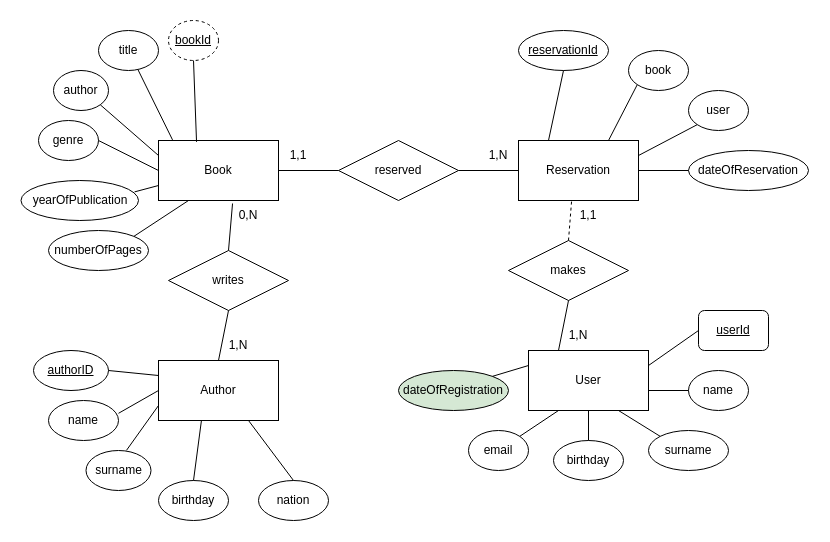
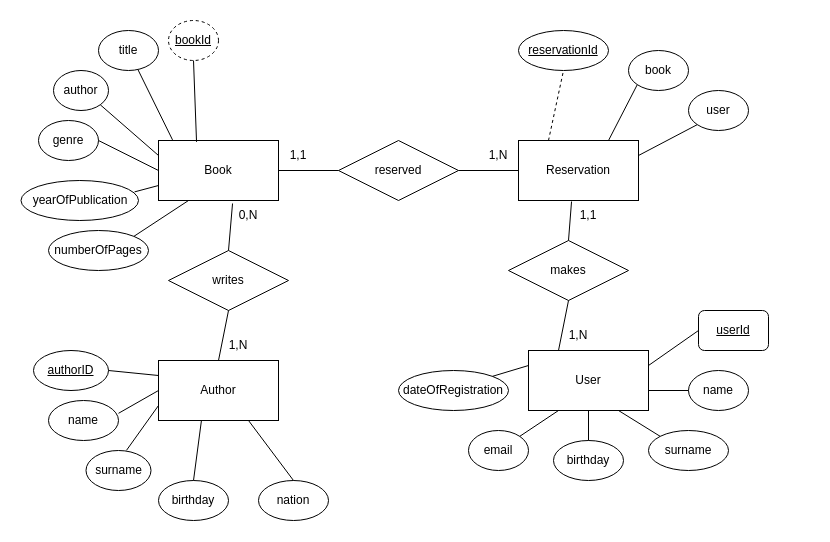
  <mxCell id="0" />
  <mxCell id="1" parent="0" />
  <mxCell id="2" value="Book" style="whiteSpace=wrap;html=1;align=center;" parent="1" vertex="1"><mxGeometry x="158" y="140" width="120" height="60" as="geometry" /></mxCell>
  <mxCell id="3" value="Author" style="whiteSpace=wrap;html=1;align=center;" parent="1" vertex="1"><mxGeometry x="158" y="360" width="120" height="60" as="geometry" /></mxCell>
  <mxCell id="4" value="User" style="whiteSpace=wrap;html=1;align=center;" parent="1" vertex="1"><mxGeometry x="528" y="350" width="120" height="60" as="geometry" /></mxCell>
  <mxCell id="5" value="Reservation" style="whiteSpace=wrap;html=1;align=center;" parent="1" vertex="1"><mxGeometry x="518" y="140" width="120" height="60" as="geometry" /></mxCell>
  <mxCell id="6" value="" style="endArrow=none;html=1;rounded=0;exitX=0.117;exitY=-0.01;exitDx=0;exitDy=0;exitPerimeter=0;" parent="1" source="2" target="7" edge="1"><mxGeometry width="50" height="50" relative="1" as="geometry"><mxPoint x="138" y="140" as="sourcePoint" /><mxPoint x="158" y="190" as="targetPoint" /><Array as="points" /></mxGeometry></mxCell>
  <mxCell id="7" value="title" style="ellipse;whiteSpace=wrap;html=1;align=center;" parent="1" vertex="1"><mxGeometry x="98" y="30" width="60" height="40" as="geometry" /></mxCell>
  <mxCell id="8" value="bookId" style="ellipse;whiteSpace=wrap;html=1;align=center;fontStyle=4;dashed=1;" parent="1" vertex="1"><mxGeometry x="168" y="20" width="50" height="40" as="geometry" /></mxCell>
  <mxCell id="9" value="" style="endArrow=none;html=1;rounded=0;exitX=0.5;exitY=1;exitDx=0;exitDy=0;entryX=0.317;entryY=0.023;entryDx=0;entryDy=0;entryPerimeter=0;" parent="1" source="8" target="2" edge="1"><mxGeometry width="50" height="50" relative="1" as="geometry"><mxPoint x="128" y="95" as="sourcePoint" /><mxPoint x="198" y="100" as="targetPoint" /></mxGeometry></mxCell>
  <mxCell id="10" value="author" style="ellipse;whiteSpace=wrap;html=1;align=center;" parent="1" vertex="1"><mxGeometry x="53" y="70" width="55" height="40" as="geometry" /></mxCell>
  <mxCell id="11" value="" style="endArrow=none;html=1;rounded=0;exitX=1;exitY=1;exitDx=0;exitDy=0;entryX=0;entryY=0.25;entryDx=0;entryDy=0;" parent="1" source="10" target="2" edge="1"><mxGeometry width="50" height="50" relative="1" as="geometry"><mxPoint x="108" y="210" as="sourcePoint" /><mxPoint x="138" y="170" as="targetPoint" /></mxGeometry></mxCell>
  <mxCell id="12" value="genre" style="ellipse;whiteSpace=wrap;html=1;align=center;" parent="1" vertex="1"><mxGeometry x="38" y="120" width="60" height="40" as="geometry" /></mxCell>
  <mxCell id="13" value="" style="endArrow=none;html=1;rounded=0;exitX=1;exitY=0.5;exitDx=0;exitDy=0;entryX=0;entryY=0.5;entryDx=0;entryDy=0;" parent="1" source="12" target="2" edge="1"><mxGeometry width="50" height="50" relative="1" as="geometry"><mxPoint x="108" y="230" as="sourcePoint" /><mxPoint x="158" y="180" as="targetPoint" /></mxGeometry></mxCell>
  <mxCell id="14" value="yearOfPublication" style="ellipse;whiteSpace=wrap;html=1;align=center;" parent="1" vertex="1"><mxGeometry x="20.5" y="180" width="117.5" height="40" as="geometry" /></mxCell>
  <mxCell id="15" value="" style="endArrow=none;html=1;rounded=0;exitX=0.966;exitY=0.285;exitDx=0;exitDy=0;exitPerimeter=0;entryX=0;entryY=0.75;entryDx=0;entryDy=0;" parent="1" source="14" target="2" edge="1"><mxGeometry width="50" height="50" relative="1" as="geometry"><mxPoint x="128" y="250" as="sourcePoint" /><mxPoint x="178" y="200" as="targetPoint" /></mxGeometry></mxCell>
  <mxCell id="16" value="numberOfPages" style="ellipse;whiteSpace=wrap;html=1;align=center;" parent="1" vertex="1"><mxGeometry x="48" y="230" width="100" height="40" as="geometry" /></mxCell>
  <mxCell id="17" value="" style="endArrow=none;html=1;rounded=0;exitX=1;exitY=0;exitDx=0;exitDy=0;entryX=0.25;entryY=1;entryDx=0;entryDy=0;" parent="1" source="16" target="2" edge="1"><mxGeometry width="50" height="50" relative="1" as="geometry"><mxPoint x="138" y="250" as="sourcePoint" /><mxPoint x="168" y="220" as="targetPoint" /></mxGeometry></mxCell>
  <mxCell id="18" value="writes" style="shape=rhombus;perimeter=rhombusPerimeter;whiteSpace=wrap;html=1;align=center;" parent="1" vertex="1"><mxGeometry x="168" y="250" width="120" height="60" as="geometry" /></mxCell>
  <mxCell id="19" value="" style="endArrow=none;html=1;rounded=0;exitX=0.5;exitY=0;exitDx=0;exitDy=0;entryX=0.617;entryY=1.05;entryDx=0;entryDy=0;entryPerimeter=0;" parent="1" source="18" target="2" edge="1"><mxGeometry width="50" height="50" relative="1" as="geometry"><mxPoint x="193" y="230" as="sourcePoint" /><mxPoint x="243" y="180" as="targetPoint" /></mxGeometry></mxCell>
  <mxCell id="20" value="" style="endArrow=none;html=1;rounded=0;exitX=0.5;exitY=0;exitDx=0;exitDy=0;entryX=0.5;entryY=1;entryDx=0;entryDy=0;" parent="1" source="3" target="18" edge="1"><mxGeometry width="50" height="50" relative="1" as="geometry"><mxPoint x="213" y="310" as="sourcePoint" /><mxPoint x="263" y="260" as="targetPoint" /><Array as="points" /></mxGeometry></mxCell>
  <mxCell id="21" value="reserved" style="shape=rhombus;perimeter=rhombusPerimeter;whiteSpace=wrap;html=1;align=center;" parent="1" vertex="1"><mxGeometry x="338" y="140" width="120" height="60" as="geometry" /></mxCell>
  <mxCell id="22" value="" style="endArrow=none;html=1;rounded=0;exitX=1;exitY=0.5;exitDx=0;exitDy=0;entryX=0;entryY=0.5;entryDx=0;entryDy=0;" parent="1" source="2" target="21" edge="1"><mxGeometry width="50" height="50" relative="1" as="geometry"><mxPoint x="298" y="190" as="sourcePoint" /><mxPoint x="348" y="140" as="targetPoint" /><Array as="points" /></mxGeometry></mxCell>
  <mxCell id="23" value="" style="endArrow=none;html=1;rounded=0;entryX=0;entryY=0.5;entryDx=0;entryDy=0;exitX=1;exitY=0.5;exitDx=0;exitDy=0;" parent="1" source="21" target="5" edge="1"><mxGeometry width="50" height="50" relative="1" as="geometry"><mxPoint x="458" y="210" as="sourcePoint" /><mxPoint x="508" y="160" as="targetPoint" /><Array as="points" /></mxGeometry></mxCell>
  <mxCell id="24" value="makes" style="shape=rhombus;perimeter=rhombusPerimeter;whiteSpace=wrap;html=1;align=center;" parent="1" vertex="1"><mxGeometry x="508" y="240" width="120" height="60" as="geometry" /></mxCell>
  <mxCell id="25" value="" style="endArrow=none;html=1;rounded=0;entryX=0.5;entryY=1;entryDx=0;entryDy=0;exitX=0.25;exitY=0;exitDx=0;exitDy=0;" parent="1" source="4" target="24" edge="1"><mxGeometry width="50" height="50" relative="1" as="geometry"><mxPoint x="398" y="370" as="sourcePoint" /><mxPoint x="448" y="320" as="targetPoint" /></mxGeometry></mxCell>
- <mxCell id="26" value="" style="endArrow=none;html=1;rounded=0;entryX=0.442;entryY=1.017;entryDx=0;entryDy=0;entryPerimeter=0;exitX=0.5;exitY=0;exitDx=0;exitDy=0;dashed=1;" parent="1" source="24" target="5" edge="1"><mxGeometry width="50" height="50" relative="1" as="geometry"><mxPoint x="398" y="370" as="sourcePoint" /><mxPoint x="448" y="320" as="targetPoint" /></mxGeometry></mxCell>
+ <mxCell id="26" value="" style="endArrow=none;html=1;rounded=0;entryX=0.442;entryY=1.017;entryDx=0;entryDy=0;entryPerimeter=0;exitX=0.5;exitY=0;exitDx=0;exitDy=0;" parent="1" source="24" target="5" edge="1"><mxGeometry width="50" height="50" relative="1" as="geometry"><mxPoint x="398" y="370" as="sourcePoint" /><mxPoint x="448" y="320" as="targetPoint" /></mxGeometry></mxCell>
  <mxCell id="27" value="0,N" style="text;html=1;strokeColor=none;fillColor=none;align=center;verticalAlign=middle;whiteSpace=wrap;rounded=0;" parent="1" vertex="1"><mxGeometry x="218" y="200" width="60" height="30" as="geometry" /></mxCell>
  <mxCell id="28" value="1,N" style="text;html=1;strokeColor=none;fillColor=none;align=center;verticalAlign=middle;whiteSpace=wrap;rounded=0;" parent="1" vertex="1"><mxGeometry x="208" y="330" width="60" height="30" as="geometry" /></mxCell>
  <mxCell id="29" value="1,1" style="text;html=1;strokeColor=none;fillColor=none;align=center;verticalAlign=middle;whiteSpace=wrap;rounded=0;" parent="1" vertex="1"><mxGeometry x="268" y="140" width="60" height="30" as="geometry" /></mxCell>
  <mxCell id="30" value="1,N" style="text;html=1;strokeColor=none;fillColor=none;align=center;verticalAlign=middle;whiteSpace=wrap;rounded=0;" parent="1" vertex="1"><mxGeometry x="468" y="140" width="60" height="30" as="geometry" /></mxCell>
  <mxCell id="31" value="1,N" style="text;html=1;strokeColor=none;fillColor=none;align=center;verticalAlign=middle;whiteSpace=wrap;rounded=0;" parent="1" vertex="1"><mxGeometry x="548" y="320" width="60" height="30" as="geometry" /></mxCell>
  <mxCell id="32" value="1,1" style="text;html=1;strokeColor=none;fillColor=none;align=center;verticalAlign=middle;whiteSpace=wrap;rounded=0;" parent="1" vertex="1"><mxGeometry x="558" y="200" width="60" height="30" as="geometry" /></mxCell>
  <mxCell id="33" value="authorID" style="ellipse;whiteSpace=wrap;html=1;align=center;fontStyle=4;" parent="1" vertex="1"><mxGeometry x="33" y="350" width="75" height="40" as="geometry" /></mxCell>
  <mxCell id="34" value="name" style="ellipse;whiteSpace=wrap;html=1;align=center;" parent="1" vertex="1"><mxGeometry x="48" y="400" width="70" height="40" as="geometry" /></mxCell>
  <mxCell id="35" value="surname" style="ellipse;whiteSpace=wrap;html=1;align=center;" parent="1" vertex="1"><mxGeometry x="85.5" y="450" width="65" height="40" as="geometry" /></mxCell>
  <mxCell id="36" value="birthday" style="ellipse;whiteSpace=wrap;html=1;align=center;" parent="1" vertex="1"><mxGeometry x="158" y="480" width="70" height="40" as="geometry" /></mxCell>
  <mxCell id="37" value="nation" style="ellipse;whiteSpace=wrap;html=1;align=center;" parent="1" vertex="1"><mxGeometry x="258" y="480" width="70" height="40" as="geometry" /></mxCell>
  <mxCell id="38" value="" style="endArrow=none;html=1;rounded=0;exitX=1;exitY=0.5;exitDx=0;exitDy=0;entryX=0;entryY=0.25;entryDx=0;entryDy=0;" parent="1" source="33" target="3" edge="1"><mxGeometry width="50" height="50" relative="1" as="geometry"><mxPoint x="398" y="370" as="sourcePoint" /><mxPoint x="448" y="320" as="targetPoint" /></mxGeometry></mxCell>
  <mxCell id="39" value="" style="endArrow=none;html=1;rounded=0;exitX=1;exitY=0.32;exitDx=0;exitDy=0;exitPerimeter=0;entryX=0;entryY=0.5;entryDx=0;entryDy=0;" parent="1" source="34" target="3" edge="1"><mxGeometry width="50" height="50" relative="1" as="geometry"><mxPoint x="398" y="370" as="sourcePoint" /><mxPoint x="448" y="320" as="targetPoint" /></mxGeometry></mxCell>
  <mxCell id="40" value="" style="endArrow=none;html=1;rounded=0;exitX=0.623;exitY=-0.005;exitDx=0;exitDy=0;exitPerimeter=0;entryX=0;entryY=0.75;entryDx=0;entryDy=0;" parent="1" source="35" target="3" edge="1"><mxGeometry width="50" height="50" relative="1" as="geometry"><mxPoint x="398" y="370" as="sourcePoint" /><mxPoint x="448" y="320" as="targetPoint" /></mxGeometry></mxCell>
  <mxCell id="41" value="" style="endArrow=none;html=1;rounded=0;exitX=0.5;exitY=0;exitDx=0;exitDy=0;entryX=0.358;entryY=0.997;entryDx=0;entryDy=0;entryPerimeter=0;" parent="1" source="36" target="3" edge="1"><mxGeometry width="50" height="50" relative="1" as="geometry"><mxPoint x="398" y="370" as="sourcePoint" /><mxPoint x="448" y="320" as="targetPoint" /></mxGeometry></mxCell>
  <mxCell id="42" value="" style="endArrow=none;html=1;rounded=0;exitX=0.5;exitY=0;exitDx=0;exitDy=0;entryX=0.75;entryY=1;entryDx=0;entryDy=0;" parent="1" source="37" target="3" edge="1"><mxGeometry width="50" height="50" relative="1" as="geometry"><mxPoint x="398" y="370" as="sourcePoint" /><mxPoint x="448" y="320" as="targetPoint" /></mxGeometry></mxCell>
  <mxCell id="43" value="reservationId" style="ellipse;whiteSpace=wrap;html=1;align=center;fontStyle=4;" parent="1" vertex="1"><mxGeometry x="518" y="30" width="90" height="40" as="geometry" /></mxCell>
  <mxCell id="44" value="book" style="ellipse;whiteSpace=wrap;html=1;align=center;" parent="1" vertex="1"><mxGeometry x="628" y="50" width="60" height="40" as="geometry" /></mxCell>
  <mxCell id="45" value="user" style="ellipse;whiteSpace=wrap;html=1;align=center;" parent="1" vertex="1"><mxGeometry x="688" width="60" height="40" as="geometry" y="90" /></mxCell>
- <mxCell id="46" value="dateOfReservation" style="ellipse;whiteSpace=wrap;html=1;align=center;" parent="1" vertex="1"><mxGeometry x="688" y="150" width="120" height="40" as="geometry" /></mxCell>
- <mxCell id="47" value="" style="endArrow=none;html=1;rounded=0;entryX=0.5;entryY=1;entryDx=0;entryDy=0;exitX=0.25;exitY=0;exitDx=0;exitDy=0;" parent="1" source="5" target="43" edge="1"><mxGeometry width="50" height="50" relative="1" as="geometry"><mxPoint x="398" y="290" as="sourcePoint" /><mxPoint x="448" y="240" as="targetPoint" /></mxGeometry></mxCell>
+ <mxCell id="47" value="" style="endArrow=none;html=1;rounded=0;entryX=0.5;entryY=1;entryDx=0;entryDy=0;exitX=0.25;exitY=0;exitDx=0;exitDy=0;dashed=1;" parent="1" source="5" target="43" edge="1"><mxGeometry width="50" height="50" relative="1" as="geometry"><mxPoint x="398" y="290" as="sourcePoint" /><mxPoint x="448" y="240" as="targetPoint" /></mxGeometry></mxCell>
  <mxCell id="48" value="" style="endArrow=none;html=1;rounded=0;entryX=0;entryY=1;entryDx=0;entryDy=0;exitX=0.75;exitY=0;exitDx=0;exitDy=0;" parent="1" source="5" target="44" edge="1"><mxGeometry width="50" height="50" relative="1" as="geometry"><mxPoint x="398" y="290" as="sourcePoint" /><mxPoint x="448" y="240" as="targetPoint" /></mxGeometry></mxCell>
  <mxCell id="49" value="" style="endArrow=none;html=1;rounded=0;entryX=0;entryY=1;entryDx=0;entryDy=0;exitX=1;exitY=0.25;exitDx=0;exitDy=0;" parent="1" source="5" target="45" edge="1"><mxGeometry width="50" height="50" relative="1" as="geometry"><mxPoint x="398" y="290" as="sourcePoint" /><mxPoint x="448" y="240" as="targetPoint" /></mxGeometry></mxCell>
- <mxCell id="50" value="" style="endArrow=none;html=1;rounded=0;entryX=0;entryY=0.5;entryDx=0;entryDy=0;exitX=1;exitY=0.5;exitDx=0;exitDy=0;" parent="1" source="5" target="46" edge="1"><mxGeometry width="50" height="50" relative="1" as="geometry"><mxPoint x="398" y="290" as="sourcePoint" /><mxPoint x="448" y="240" as="targetPoint" /></mxGeometry></mxCell>
  <mxCell id="51" value="userId" style="whiteSpace=wrap;html=1;align=center;fontStyle=4;rounded=1;" parent="1" vertex="1"><mxGeometry x="698" y="310" width="70" height="40" as="geometry" /></mxCell>
  <mxCell id="52" value="name" style="ellipse;whiteSpace=wrap;html=1;align=center;" parent="1" vertex="1"><mxGeometry x="688" y="370" width="60" height="40" as="geometry" /></mxCell>
  <mxCell id="53" value="surname" style="ellipse;whiteSpace=wrap;html=1;align=center;" parent="1" vertex="1"><mxGeometry x="648" y="430" width="80" height="40" as="geometry" /></mxCell>
  <mxCell id="54" value="birthday" style="ellipse;whiteSpace=wrap;html=1;align=center;" parent="1" vertex="1"><mxGeometry x="553" y="440" width="70" height="40" as="geometry" /></mxCell>
  <mxCell id="55" value="email" style="ellipse;whiteSpace=wrap;html=1;align=center;" parent="1" vertex="1"><mxGeometry x="468" y="430" width="60" height="40" as="geometry" /></mxCell>
- <mxCell id="56" value="dateOfRegistration" style="ellipse;whiteSpace=wrap;html=1;align=center;fillColor=#d5e8d4;" parent="1" vertex="1"><mxGeometry x="398" y="370" width="110" height="40" as="geometry" /></mxCell>
+ <mxCell id="56" value="dateOfRegistration" style="ellipse;whiteSpace=wrap;html=1;align=center;" parent="1" vertex="1"><mxGeometry x="398" y="370" width="110" height="40" as="geometry" /></mxCell>
  <mxCell id="57" value="" style="endArrow=none;html=1;rounded=0;entryX=0;entryY=0.5;entryDx=0;entryDy=0;exitX=1;exitY=0.25;exitDx=0;exitDy=0;" parent="1" source="4" target="51" edge="1"><mxGeometry width="50" height="50" relative="1" as="geometry"><mxPoint x="398" y="370" as="sourcePoint" /><mxPoint x="448" y="320" as="targetPoint" /></mxGeometry></mxCell>
  <mxCell id="58" value="" style="endArrow=none;html=1;rounded=0;entryX=0;entryY=0.5;entryDx=0;entryDy=0;" parent="1" target="52" edge="1"><mxGeometry width="50" height="50" relative="1" as="geometry"><mxPoint x="648" y="390" as="sourcePoint" /><mxPoint x="448" y="320" as="targetPoint" /></mxGeometry></mxCell>
  <mxCell id="59" value="" style="endArrow=none;html=1;rounded=0;exitX=0;exitY=0;exitDx=0;exitDy=0;entryX=0.75;entryY=1;entryDx=0;entryDy=0;" parent="1" source="53" target="4" edge="1"><mxGeometry width="50" height="50" relative="1" as="geometry"><mxPoint x="398" y="370" as="sourcePoint" /><mxPoint x="448" y="320" as="targetPoint" /></mxGeometry></mxCell>
  <mxCell id="60" value="" style="endArrow=none;html=1;rounded=0;entryX=0.5;entryY=0;entryDx=0;entryDy=0;exitX=0.5;exitY=1;exitDx=0;exitDy=0;" parent="1" source="4" target="54" edge="1"><mxGeometry width="50" height="50" relative="1" as="geometry"><mxPoint x="398" y="370" as="sourcePoint" /><mxPoint x="448" y="320" as="targetPoint" /></mxGeometry></mxCell>
  <mxCell id="61" value="" style="endArrow=none;html=1;rounded=0;entryX=1;entryY=0;entryDx=0;entryDy=0;exitX=0.25;exitY=1;exitDx=0;exitDy=0;" parent="1" source="4" target="55" edge="1"><mxGeometry width="50" height="50" relative="1" as="geometry"><mxPoint x="398" y="370" as="sourcePoint" /><mxPoint x="448" y="320" as="targetPoint" /></mxGeometry></mxCell>
  <mxCell id="62" value="" style="endArrow=none;html=1;rounded=0;entryX=0;entryY=0.25;entryDx=0;entryDy=0;exitX=1;exitY=0;exitDx=0;exitDy=0;" parent="1" source="56" target="4" edge="1"><mxGeometry width="50" height="50" relative="1" as="geometry"><mxPoint x="398" y="370" as="sourcePoint" /><mxPoint x="448" y="320" as="targetPoint" /></mxGeometry></mxCell>
